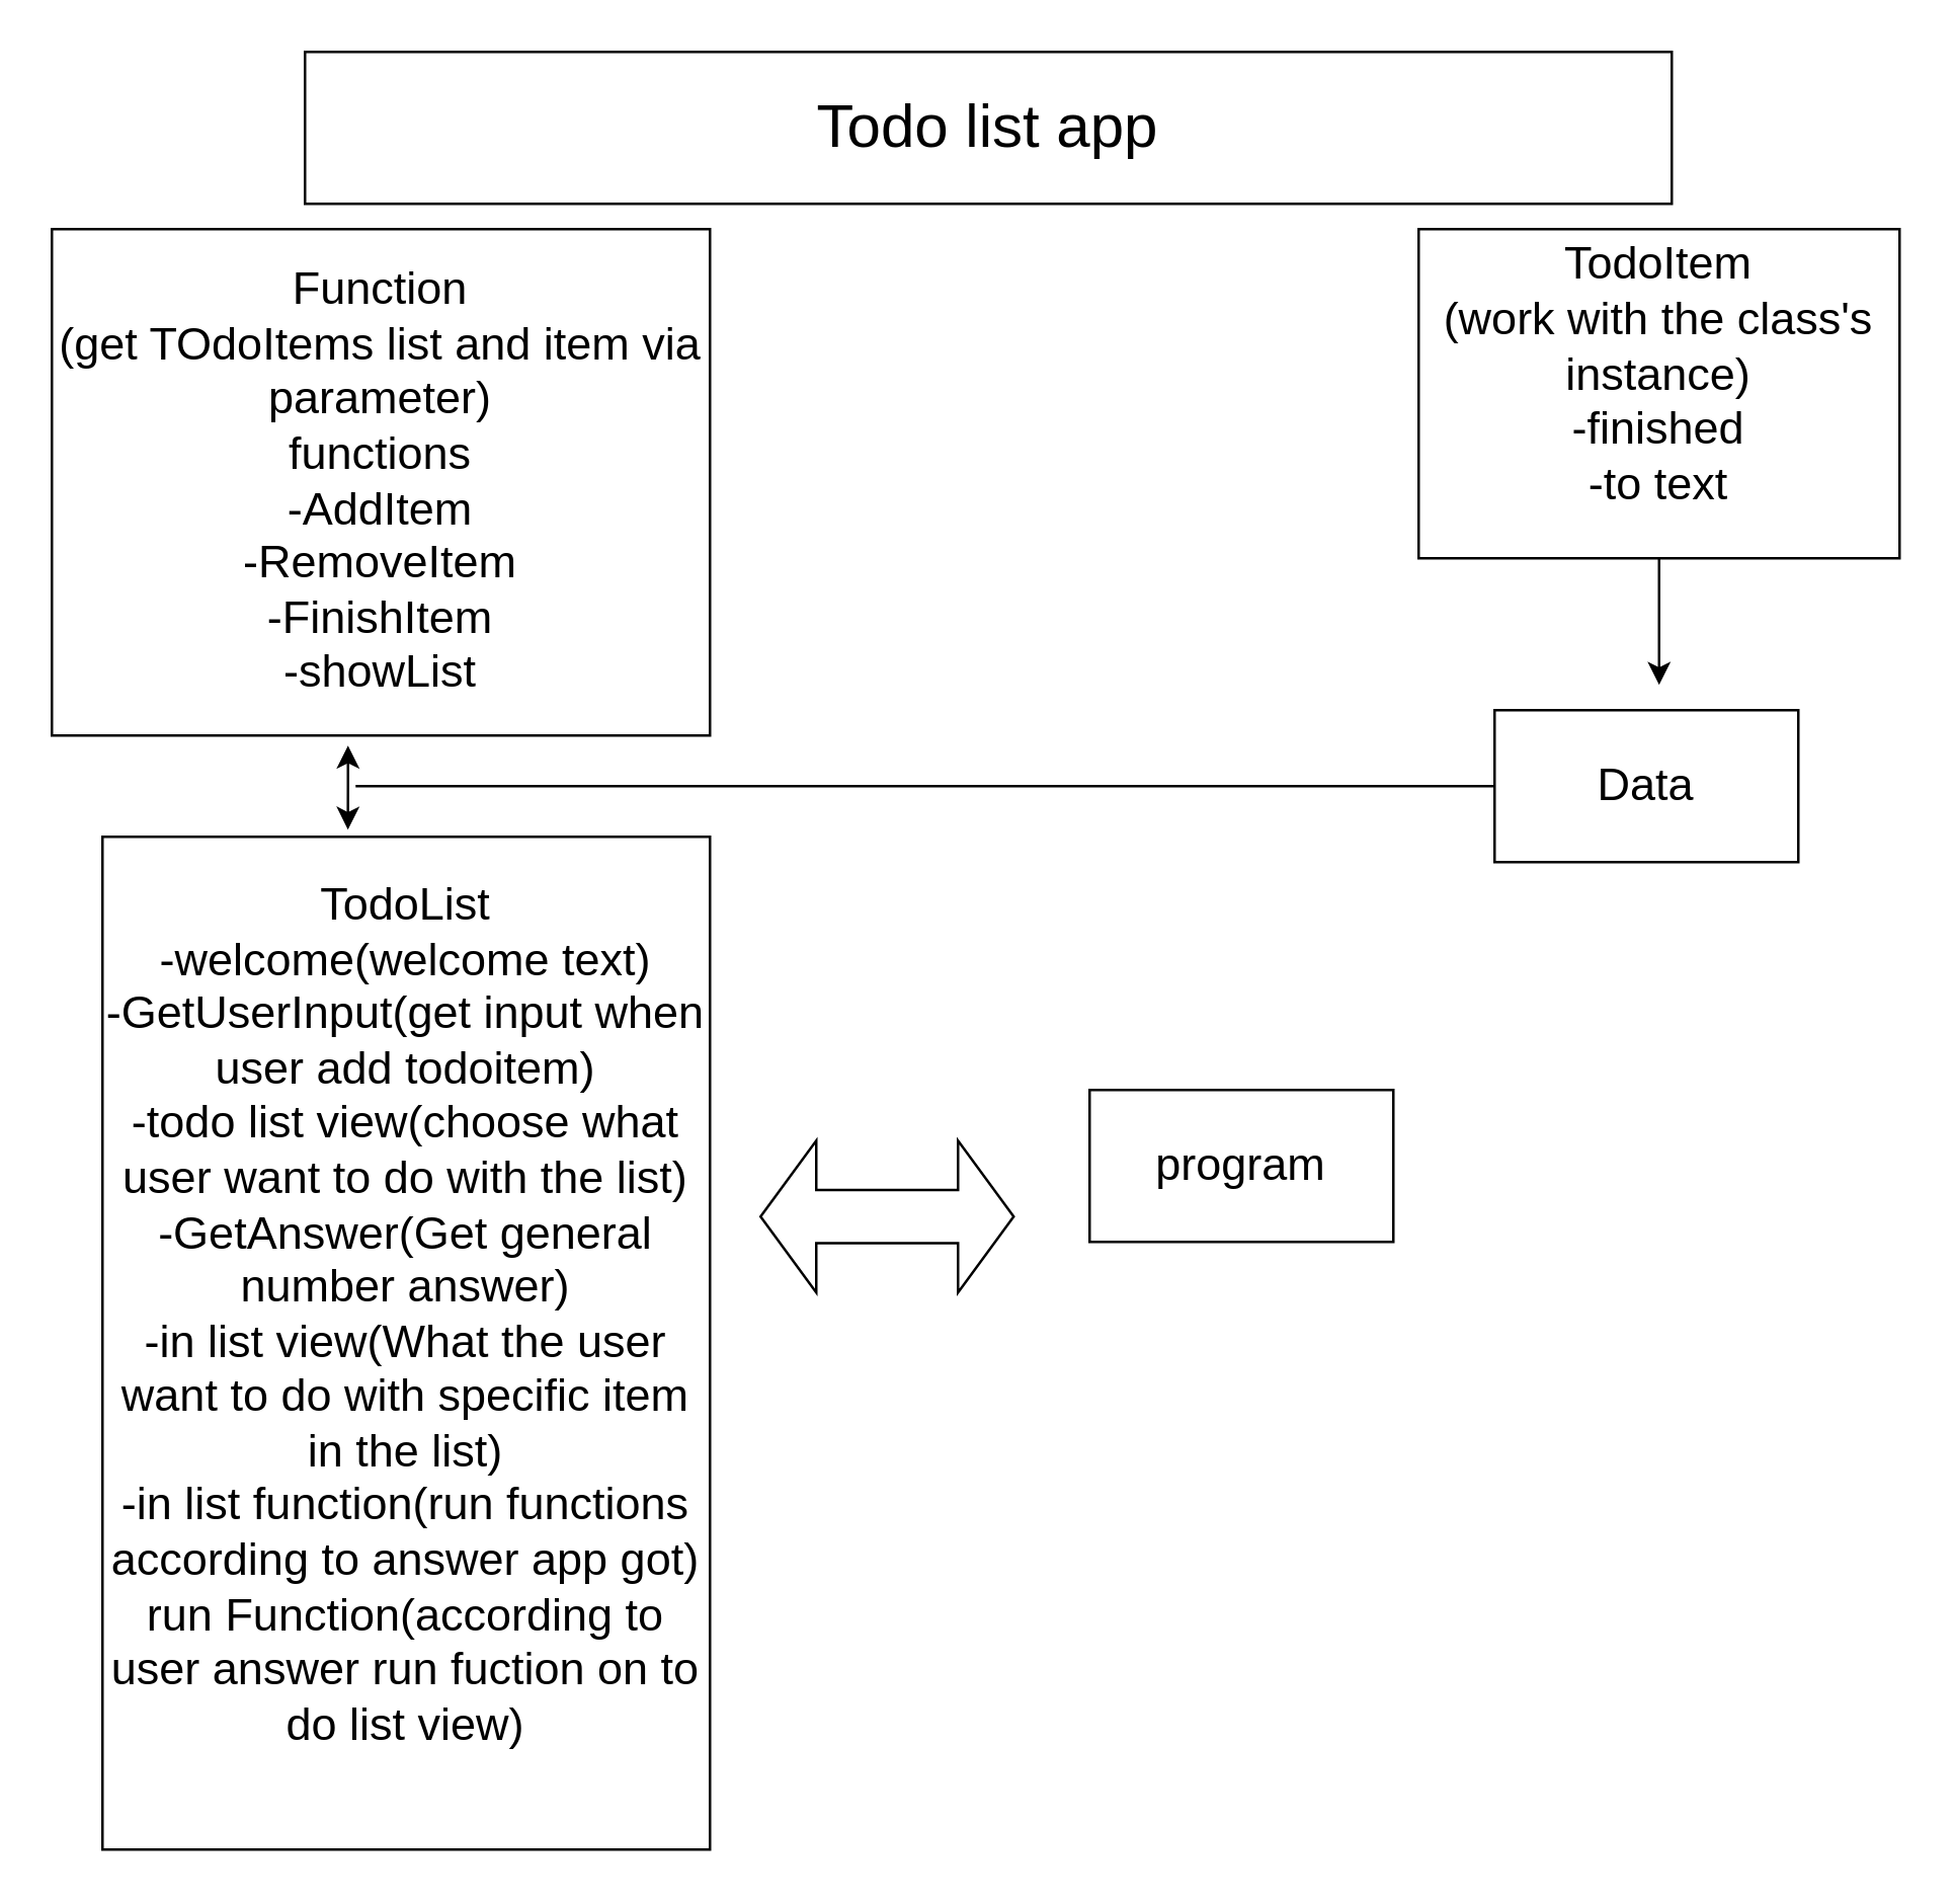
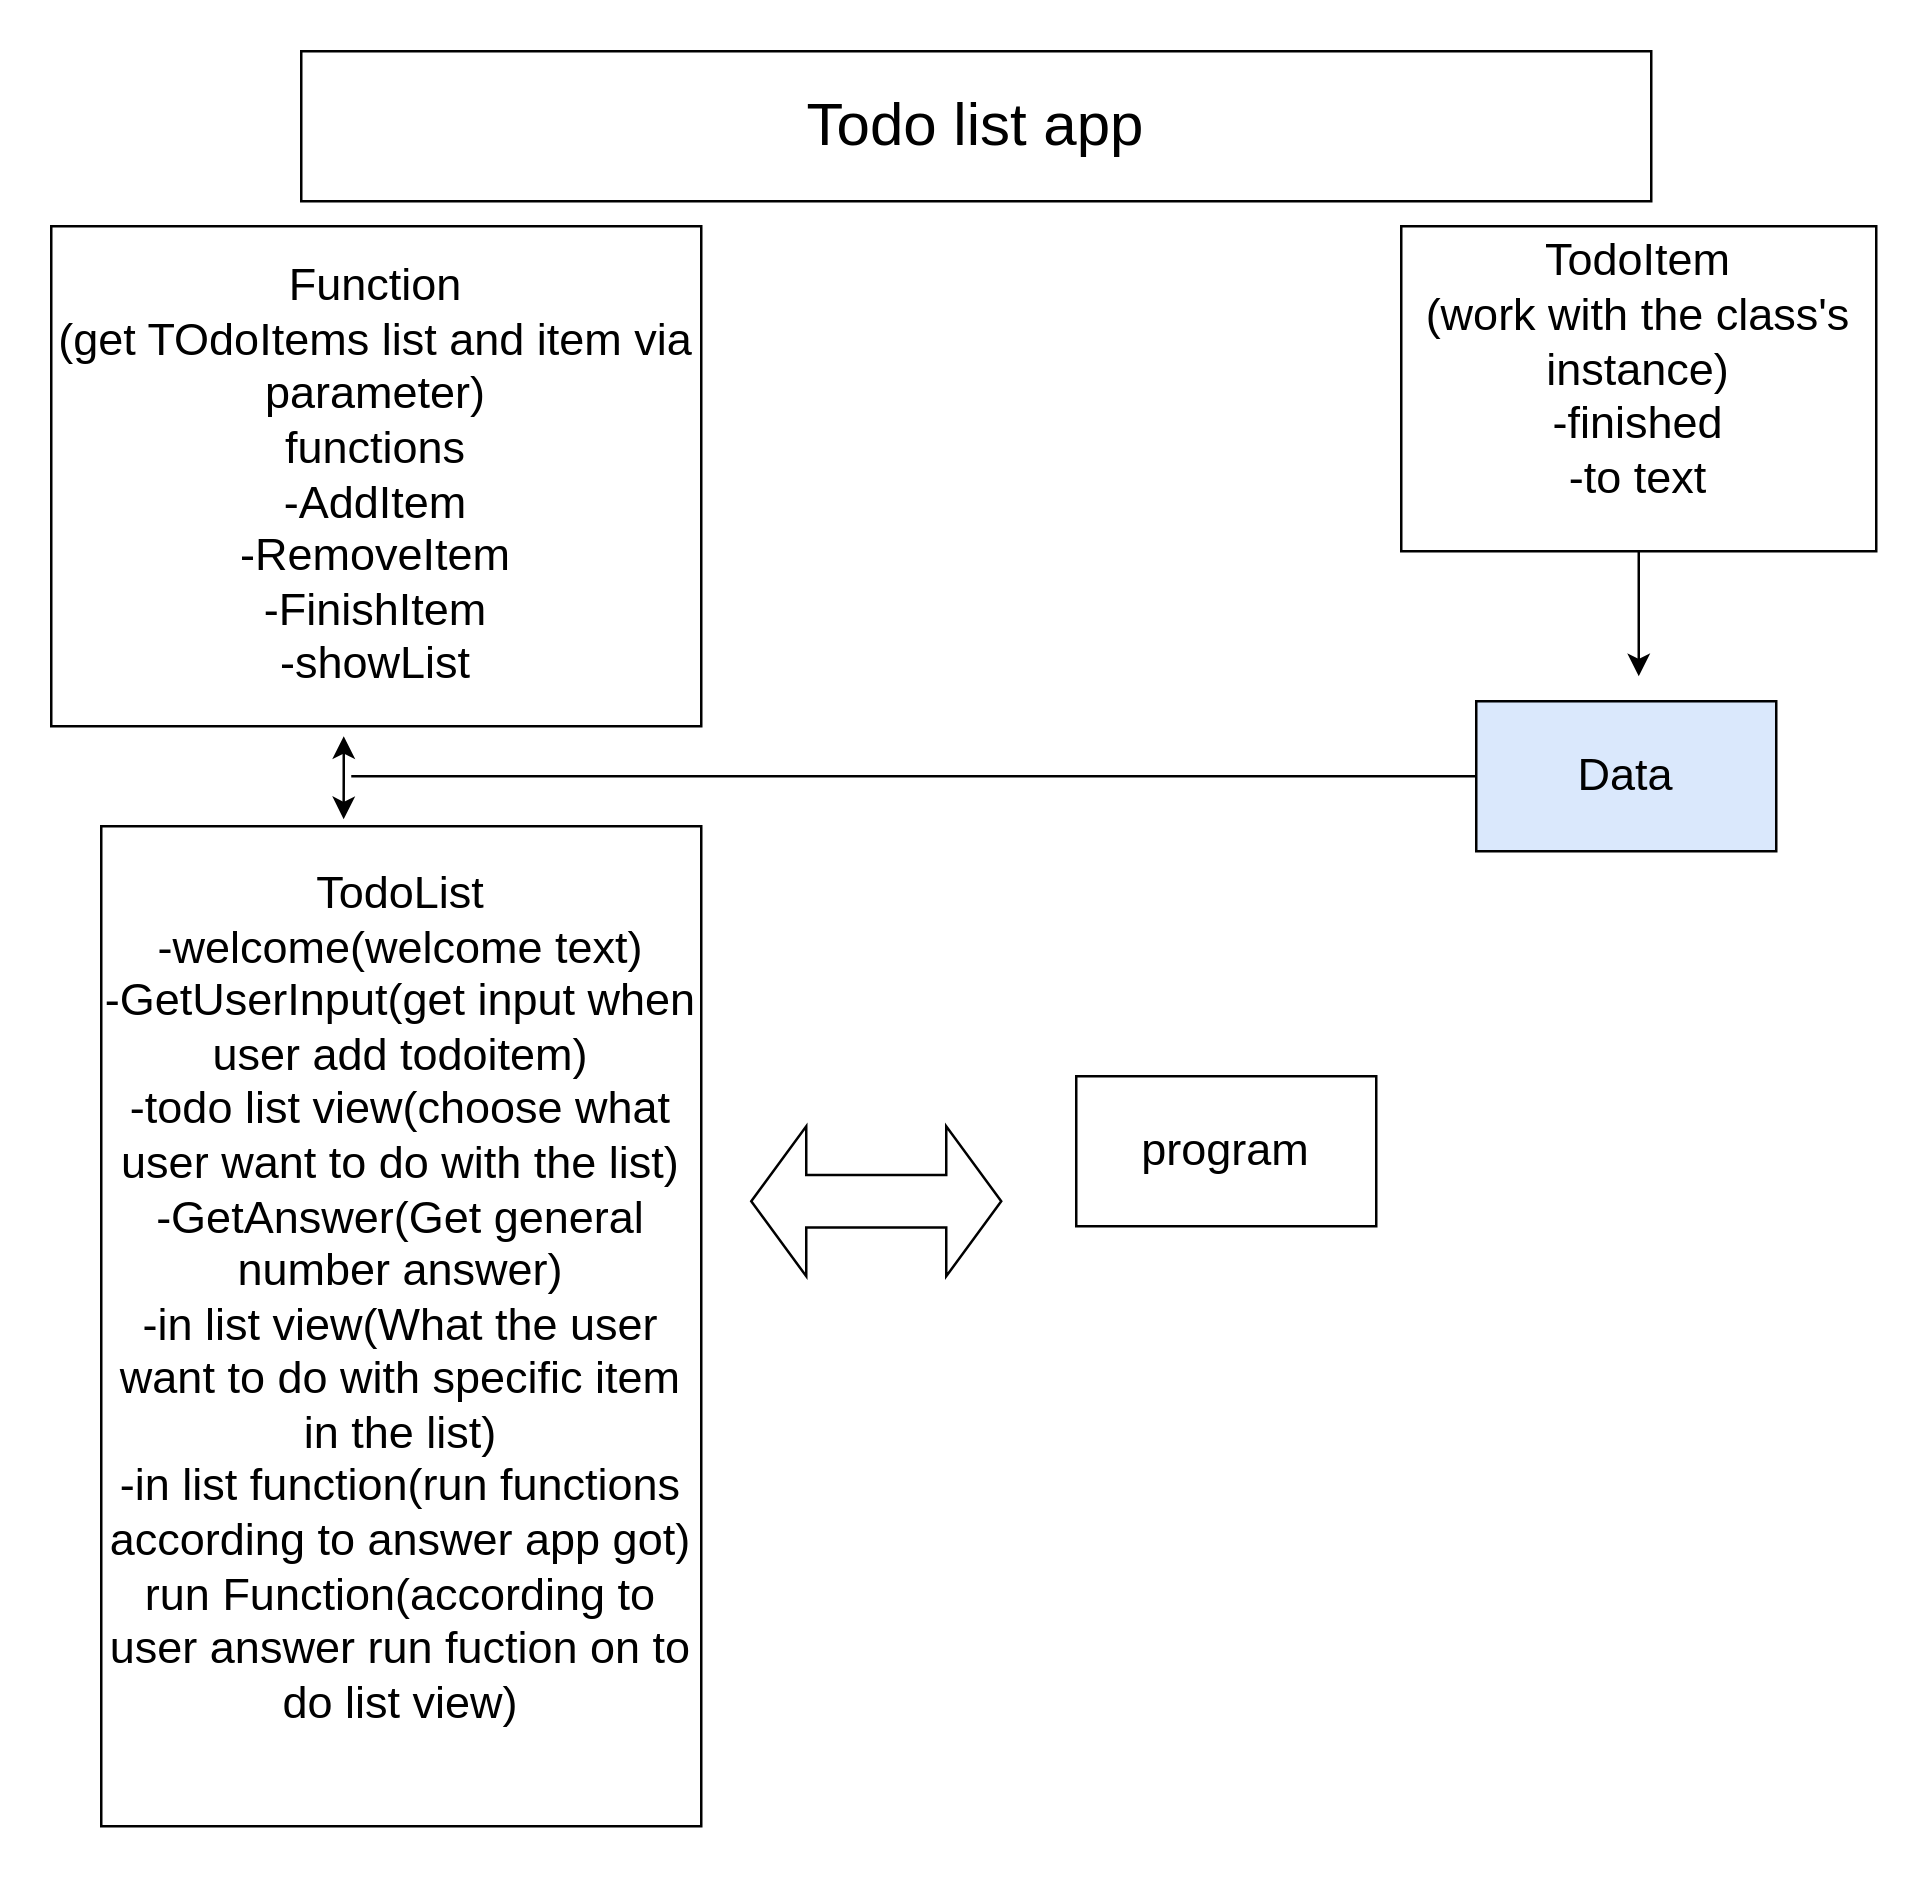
  <mxCell id="0" />
  <mxCell id="1" parent="0" />
- <mxCell id="2" value="&lt;font style=&quot;font-size: 18px;&quot;&gt;Data&lt;/font&gt;" style="rounded=0;whiteSpace=wrap;html=1;" vertex="1" parent="1"><mxGeometry x="590" y="280" width="120" height="60" as="geometry" /></mxCell>
+ <mxCell id="2" value="&lt;font style=&quot;font-size: 18px;&quot;&gt;Data&lt;/font&gt;" style="rounded=0;whiteSpace=wrap;html=1;fillColor=#dae8fc;" vertex="1" parent="1"><mxGeometry x="590" y="280" width="120" height="60" as="geometry" /></mxCell>
  <mxCell id="3" style="edgeStyle=orthogonalEdgeStyle;rounded=0;orthogonalLoop=1;jettySize=auto;html=1;" edge="1" parent="1" source="4"><mxGeometry relative="1" as="geometry"><mxPoint x="655" y="270" as="targetPoint" /></mxGeometry></mxCell>
  <mxCell id="4" value="&lt;span style=&quot;font-size: 18px;&quot;&gt;TodoItem&lt;/span&gt;&lt;div&gt;&lt;span style=&quot;font-size: 18px;&quot;&gt;(work with the class's instance)&lt;/span&gt;&lt;/div&gt;&lt;div&gt;&lt;span style=&quot;font-size: 18px;&quot;&gt;-finished&lt;/span&gt;&lt;/div&gt;&lt;div&gt;&lt;span style=&quot;font-size: 18px;&quot;&gt;-to text&lt;br&gt;&lt;/span&gt;&lt;div&gt;&lt;br&gt;&lt;/div&gt;&lt;/div&gt;" style="rounded=0;whiteSpace=wrap;html=1;" vertex="1" parent="1"><mxGeometry x="560" y="90" width="190" height="130" as="geometry" /></mxCell>
  <mxCell id="5" value="&lt;font style=&quot;font-size: 18px;&quot;&gt;Function&lt;/font&gt;&lt;div&gt;&lt;font style=&quot;font-size: 18px;&quot;&gt;(get TOdoItems list and item via parameter)&lt;div style=&quot;font-size: 12px;&quot;&gt;&lt;span style=&quot;font-size: 18px;&quot;&gt;functions&lt;/span&gt;&lt;/div&gt;&lt;div style=&quot;font-size: 12px;&quot;&gt;&lt;span style=&quot;font-size: 18px;&quot;&gt;-AddItem&lt;/span&gt;&lt;/div&gt;&lt;div style=&quot;font-size: 12px;&quot;&gt;&lt;span style=&quot;font-size: 18px;&quot;&gt;-RemoveItem&lt;/span&gt;&lt;/div&gt;&lt;div style=&quot;font-size: 12px;&quot;&gt;&lt;span style=&quot;font-size: 18px;&quot;&gt;-FinishItem&lt;/span&gt;&lt;/div&gt;&lt;div style=&quot;font-size: 12px;&quot;&gt;&lt;span style=&quot;font-size: 18px;&quot;&gt;-showList&lt;/span&gt;&lt;/div&gt;&lt;/font&gt;&lt;/div&gt;" style="rounded=0;whiteSpace=wrap;html=1;" vertex="1" parent="1"><mxGeometry x="20" y="90" width="260" height="200" as="geometry" /></mxCell>
  <mxCell id="6" value="&lt;font style=&quot;font-size: 18px;&quot;&gt;program&lt;/font&gt;" style="rounded=0;whiteSpace=wrap;html=1;" vertex="1" parent="1"><mxGeometry x="430" y="430" width="120" height="60" as="geometry" /></mxCell>
  <mxCell id="7" value="&lt;font style=&quot;font-size: 24px;&quot;&gt;Todo list app&lt;/font&gt;" style="rounded=0;whiteSpace=wrap;html=1;" vertex="1" parent="1"><mxGeometry x="120" y="20" width="540" height="60" as="geometry" /></mxCell>
  <mxCell id="8" value="&lt;font style=&quot;font-size: 18px;&quot;&gt;TodoList&lt;/font&gt;&lt;div&gt;&lt;font style=&quot;font-size: 18px;&quot;&gt;-welcome(welcome text)&lt;/font&gt;&lt;/div&gt;&lt;div&gt;&lt;font style=&quot;font-size: 18px;&quot;&gt;-GetUserInput(get input when user add todoitem)&lt;/font&gt;&lt;/div&gt;&lt;div&gt;&lt;font style=&quot;font-size: 18px;&quot;&gt;-todo list view(choose what user want to do with the list)&lt;/font&gt;&lt;/div&gt;&lt;div&gt;&lt;font style=&quot;font-size: 18px;&quot;&gt;-GetAnswer(Get general number answer)&lt;/font&gt;&lt;/div&gt;&lt;div&gt;&lt;font style=&quot;font-size: 18px;&quot;&gt;-in list view(What the user want to do with specific item in the list)&lt;/font&gt;&lt;/div&gt;&lt;div&gt;&lt;font style=&quot;font-size: 18px;&quot;&gt;-in list function(run functions according to answer app got)&lt;/font&gt;&lt;/div&gt;&lt;div&gt;&lt;span style=&quot;font-size: 18px;&quot;&gt;run Function(according to user answer run fuction on to do list view)&lt;/span&gt;&lt;/div&gt;&lt;div&gt;&lt;font style=&quot;font-size: 18px;&quot;&gt;&lt;br&gt;&lt;/font&gt;&lt;/div&gt;" style="rounded=0;whiteSpace=wrap;html=1;" vertex="1" parent="1"><mxGeometry x="40" y="330" width="240" height="400" as="geometry" /></mxCell>
  <mxCell id="9" value="" style="endArrow=classic;startArrow=classic;html=1;rounded=0;exitX=0.45;exitY=1.02;exitDx=0;exitDy=0;exitPerimeter=0;entryX=0.404;entryY=-0.007;entryDx=0;entryDy=0;entryPerimeter=0;" edge="1" parent="1" source="5" target="8"><mxGeometry width="50" height="50" relative="1" as="geometry"><mxPoint x="170" y="300" as="sourcePoint" /><mxPoint x="200" y="330" as="targetPoint" /><Array as="points"><mxPoint x="137" y="310" /></Array></mxGeometry></mxCell>
  <mxCell id="10" value="" style="endArrow=none;html=1;rounded=0;entryX=0;entryY=0.5;entryDx=0;entryDy=0;" edge="1" parent="1" target="2"><mxGeometry width="50" height="50" relative="1" as="geometry"><mxPoint x="140" y="310" as="sourcePoint" /><mxPoint x="540" y="330" as="targetPoint" /></mxGeometry></mxCell>
  <mxCell id="11" value="" style="html=1;shadow=0;dashed=0;align=center;verticalAlign=middle;shape=mxgraph.arrows2.twoWayArrow;dy=0.65;dx=22;" vertex="1" parent="1"><mxGeometry x="300" y="450" width="100" height="60" as="geometry" /></mxCell>
